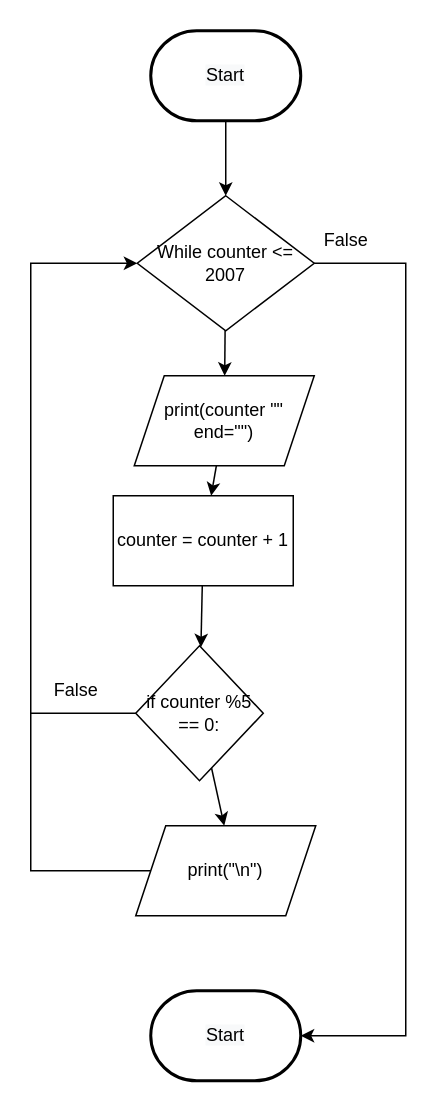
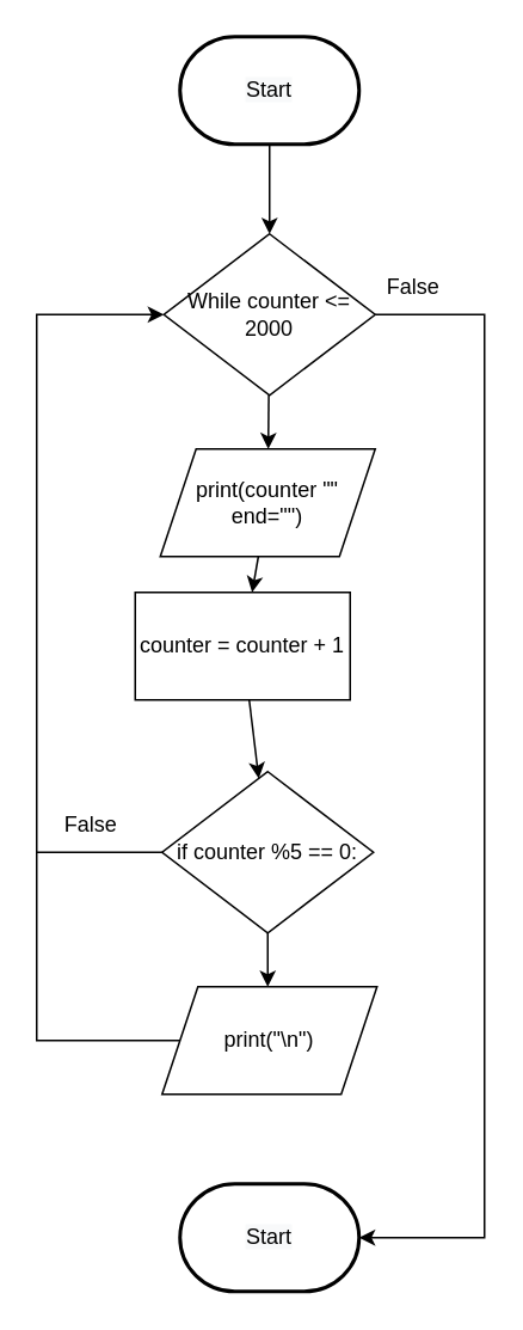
  <mxCell id="0" />
  <mxCell id="1" parent="0" />
  <mxCell id="2" style="edgeStyle=none;html=1;" parent="1" source="3" edge="1"><mxGeometry relative="1" as="geometry"><mxPoint x="150" y="130" as="targetPoint" /></mxGeometry></mxCell>
  <mxCell id="3" value="&lt;span style=&quot;color: rgb(0, 0, 0); font-family: helvetica; font-size: 12px; font-style: normal; font-weight: 400; letter-spacing: normal; text-align: center; text-indent: 0px; text-transform: none; word-spacing: 0px; background-color: rgb(248, 249, 250); display: inline; float: none;&quot;&gt;Start&lt;/span&gt;" style="strokeWidth=2;html=1;shape=mxgraph.flowchart.terminator;whiteSpace=wrap;" parent="1" vertex="1"><mxGeometry x="100" y="20" width="100" height="60" as="geometry" /></mxCell>
  <mxCell id="4" style="edgeStyle=none;html=1;" edge="1" parent="1" source="6" target="8"><mxGeometry relative="1" as="geometry"><mxPoint x="150" y="270" as="targetPoint" /></mxGeometry></mxCell>
  <mxCell id="5" style="edgeStyle=elbowEdgeStyle;rounded=0;html=1;entryX=1;entryY=0.5;entryDx=0;entryDy=0;entryPerimeter=0;" edge="1" parent="1" source="6" target="17"><mxGeometry relative="1" as="geometry"><mxPoint x="310" y="693.2" as="targetPoint" /><Array as="points"><mxPoint x="270" y="459" /></Array></mxGeometry></mxCell>
- <mxCell id="6" value="While counter &amp;lt;= 2007" style="rhombus;whiteSpace=wrap;html=1;" parent="1" vertex="1"><mxGeometry x="91" y="130" width="118" height="90" as="geometry" /></mxCell>
+ <mxCell id="6" value="While counter &amp;lt;= 2000" style="rhombus;whiteSpace=wrap;html=1;" parent="1" vertex="1"><mxGeometry x="91" y="130" width="118" height="90" as="geometry" /></mxCell>
  <mxCell id="7" style="edgeStyle=none;html=1;" edge="1" parent="1" source="8" target="10"><mxGeometry relative="1" as="geometry"><mxPoint x="149" y="350" as="targetPoint" /></mxGeometry></mxCell>
  <mxCell id="8" value="print(counter &quot;&quot; end=&quot;&quot;)" style="shape=parallelogram;perimeter=parallelogramPerimeter;whiteSpace=wrap;html=1;fixedSize=1;" vertex="1" parent="1"><mxGeometry x="89" y="250" width="120" height="60" as="geometry" /></mxCell>
  <mxCell id="9" style="edgeStyle=none;html=1;" edge="1" parent="1" source="10" target="12"><mxGeometry relative="1" as="geometry" /></mxCell>
  <mxCell id="10" value="counter = counter + 1" style="rounded=0;whiteSpace=wrap;html=1;" vertex="1" parent="1"><mxGeometry x="75" y="330" width="120" height="60" as="geometry" /></mxCell>
  <mxCell id="11" style="edgeStyle=none;html=1;" edge="1" parent="1" source="12"><mxGeometry relative="1" as="geometry"><mxPoint x="149" y="550" as="targetPoint" /></mxGeometry></mxCell>
- <mxCell id="12" value="if counter %5 == 0:" style="rhombus;whiteSpace=wrap;html=1;" vertex="1" parent="1"><mxGeometry x="90" y="430" width="85" height="90" as="geometry" /></mxCell>
+ <mxCell id="12" value="if counter %5 == 0:" style="rhombus;whiteSpace=wrap;html=1;" vertex="1" parent="1"><mxGeometry x="90" y="430" width="118" height="90" as="geometry" /></mxCell>
  <mxCell id="13" style="edgeStyle=elbowEdgeStyle;html=1;entryX=0;entryY=0.5;entryDx=0;entryDy=0;rounded=0;" edge="1" parent="1" source="14" target="6"><mxGeometry relative="1" as="geometry"><Array as="points"><mxPoint x="20" y="450" /></Array></mxGeometry></mxCell>
  <mxCell id="14" value="print(&quot;\n&quot;)" style="shape=parallelogram;perimeter=parallelogramPerimeter;whiteSpace=wrap;html=1;fixedSize=1;" vertex="1" parent="1"><mxGeometry x="90" y="550" width="120" height="60" as="geometry" /></mxCell>
  <mxCell id="15" value="" style="endArrow=none;html=1;rounded=0;entryX=0;entryY=0.5;entryDx=0;entryDy=0;" edge="1" parent="1" target="12"><mxGeometry width="50" height="50" relative="1" as="geometry"><mxPoint x="20" y="475" as="sourcePoint" /><mxPoint x="100" y="340" as="targetPoint" /></mxGeometry></mxCell>
  <mxCell id="16" value="False" style="text;html=1;align=center;verticalAlign=middle;resizable=0;points=[];autosize=1;strokeColor=none;fillColor=none;" vertex="1" parent="1"><mxGeometry x="25" y="450" width="50" height="20" as="geometry" /></mxCell>
  <mxCell id="17" value="&lt;span style=&quot;color: rgb(0, 0, 0); font-family: helvetica; font-size: 12px; font-style: normal; font-weight: 400; letter-spacing: normal; text-align: center; text-indent: 0px; text-transform: none; word-spacing: 0px; background-color: rgb(248, 249, 250); display: inline; float: none;&quot;&gt;Start&lt;/span&gt;" style="strokeWidth=2;html=1;shape=mxgraph.flowchart.terminator;whiteSpace=wrap;" vertex="1" parent="1"><mxGeometry x="100" y="660" width="100" height="60" as="geometry" /></mxCell>
  <mxCell id="18" value="False" style="text;html=1;align=center;verticalAlign=middle;resizable=0;points=[];autosize=1;strokeColor=none;fillColor=none;" vertex="1" parent="1"><mxGeometry x="205" y="150" width="50" height="20" as="geometry" /></mxCell>
